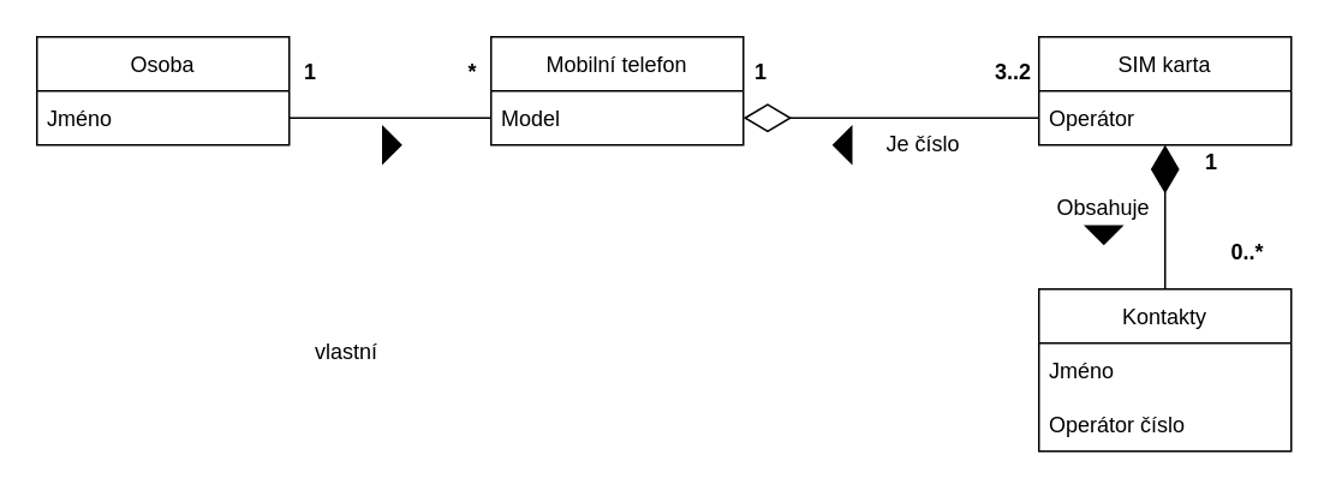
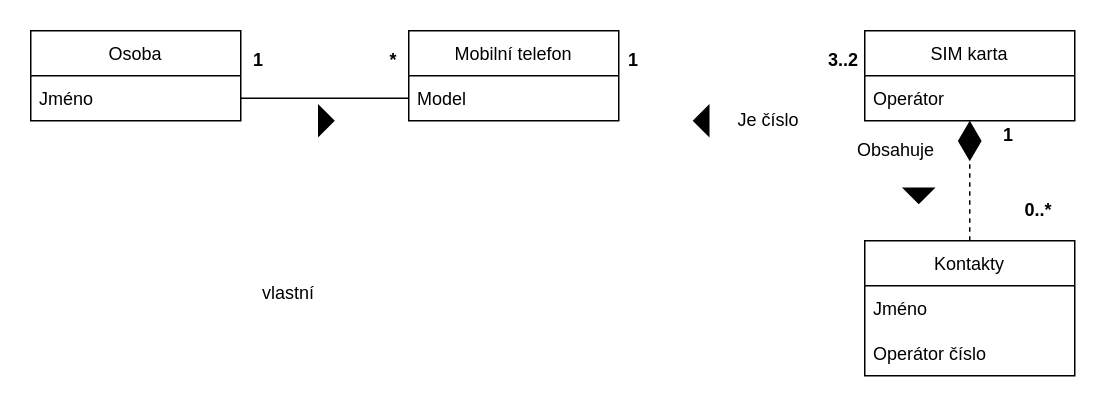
  <mxCell id="0" />
  <mxCell id="1" parent="0" />
  <mxCell id="2" value="Osoba" style="swimlane;fontStyle=0;childLayout=stackLayout;horizontal=1;startSize=30;horizontalStack=0;resizeParent=1;resizeParentMax=0;resizeLast=0;collapsible=1;marginBottom=0;" vertex="1" parent="1"><mxGeometry x="20" y="20" width="140" height="60" as="geometry" /></mxCell>
  <mxCell id="3" value="Jméno" style="text;strokeColor=none;fillColor=none;align=left;verticalAlign=middle;spacingLeft=4;spacingRight=4;overflow=hidden;points=[[0,0.5],[1,0.5]];portConstraint=eastwest;rotatable=0;" vertex="1" parent="2"><mxGeometry y="30" width="140" height="30" as="geometry" /></mxCell>
  <mxCell id="4" value="Mobilní telefon" style="swimlane;fontStyle=0;childLayout=stackLayout;horizontal=1;startSize=30;horizontalStack=0;resizeParent=1;resizeParentMax=0;resizeLast=0;collapsible=1;marginBottom=0;" vertex="1" parent="1"><mxGeometry x="272" y="20" width="140" height="60" as="geometry" /></mxCell>
  <mxCell id="5" value="Model" style="text;strokeColor=none;fillColor=none;align=left;verticalAlign=middle;spacingLeft=4;spacingRight=4;overflow=hidden;points=[[0,0.5],[1,0.5]];portConstraint=eastwest;rotatable=0;" vertex="1" parent="4"><mxGeometry y="30" width="140" height="30" as="geometry" /></mxCell>
  <mxCell id="6" value="SIM karta" style="swimlane;fontStyle=0;childLayout=stackLayout;horizontal=1;startSize=30;horizontalStack=0;resizeParent=1;resizeParentMax=0;resizeLast=0;collapsible=1;marginBottom=0;" vertex="1" parent="1"><mxGeometry x="576" y="20" width="140" height="60" as="geometry" /></mxCell>
  <mxCell id="7" value="Operátor" style="text;strokeColor=none;fillColor=none;align=left;verticalAlign=middle;spacingLeft=4;spacingRight=4;overflow=hidden;points=[[0,0.5],[1,0.5]];portConstraint=eastwest;rotatable=0;" vertex="1" parent="6"><mxGeometry y="30" width="140" height="30" as="geometry" /></mxCell>
  <mxCell id="8" value="Kontakty" style="swimlane;fontStyle=0;childLayout=stackLayout;horizontal=1;startSize=30;horizontalStack=0;resizeParent=1;resizeParentMax=0;resizeLast=0;collapsible=1;marginBottom=0;" vertex="1" parent="1"><mxGeometry x="576" y="160" width="140" height="90" as="geometry" /></mxCell>
  <mxCell id="9" value="Jméno" style="text;strokeColor=none;fillColor=none;align=left;verticalAlign=middle;spacingLeft=4;spacingRight=4;overflow=hidden;points=[[0,0.5],[1,0.5]];portConstraint=eastwest;rotatable=0;" vertex="1" parent="8"><mxGeometry y="30" width="140" height="30" as="geometry" /></mxCell>
  <mxCell id="10" value="Operátor číslo" style="text;strokeColor=none;fillColor=none;align=left;verticalAlign=middle;spacingLeft=4;spacingRight=4;overflow=hidden;points=[[0,0.5],[1,0.5]];portConstraint=eastwest;rotatable=0;" vertex="1" parent="8"><mxGeometry y="60" width="140" height="30" as="geometry" /></mxCell>
  <mxCell id="11" value="" style="endArrow=none;html=1;entryX=0;entryY=0.5;entryDx=0;entryDy=0;exitX=1;exitY=0.5;exitDx=0;exitDy=0;" edge="1" parent="1" source="3" target="5"><mxGeometry width="50" height="50" relative="1" as="geometry"><mxPoint x="252" y="270" as="sourcePoint" /><mxPoint x="302" y="220" as="targetPoint" /></mxGeometry></mxCell>
  <mxCell id="12" value="vlastní" style="text;html=1;strokeColor=none;fillColor=none;align=center;verticalAlign=middle;whiteSpace=wrap;rounded=0;" vertex="1" parent="1"><mxGeometry x="172" y="185" width="40" height="20" as="geometry" /></mxCell>
  <mxCell id="13" value="" style="triangle;whiteSpace=wrap;html=1;fillColor=#000000;" vertex="1" parent="1"><mxGeometry x="212" y="70" width="10" height="20" as="geometry" /></mxCell>
  <mxCell id="14" value="&lt;b&gt;*&lt;/b&gt;" style="text;html=1;strokeColor=none;fillColor=none;align=center;verticalAlign=middle;whiteSpace=wrap;rounded=0;" vertex="1" parent="1"><mxGeometry x="242" y="30" width="40" height="20" as="geometry" /></mxCell>
  <mxCell id="15" value="&lt;b&gt;1&lt;/b&gt;" style="text;html=1;strokeColor=none;fillColor=none;align=center;verticalAlign=middle;whiteSpace=wrap;rounded=0;" vertex="1" parent="1"><mxGeometry x="152" y="30" width="40" height="20" as="geometry" /></mxCell>
- <mxCell id="16" value="" style="endArrow=diamondThin;endFill=0;endSize=24;html=1;exitX=0;exitY=0.5;exitDx=0;exitDy=0;entryX=1;entryY=0.5;entryDx=0;entryDy=0;" edge="1" parent="1" source="7" target="5"><mxGeometry width="160" relative="1" as="geometry"><mxPoint x="252" y="190" as="sourcePoint" /><mxPoint x="412" y="190" as="targetPoint" /></mxGeometry></mxCell>
  <mxCell id="17" value="&lt;b&gt;1&lt;/b&gt;" style="text;html=1;strokeColor=none;fillColor=none;align=center;verticalAlign=middle;whiteSpace=wrap;rounded=0;" vertex="1" parent="1"><mxGeometry x="402" y="30" width="40" height="20" as="geometry" /></mxCell>
  <mxCell id="18" value="&lt;b&gt;3..2&lt;/b&gt;" style="text;html=1;strokeColor=none;fillColor=none;align=center;verticalAlign=middle;whiteSpace=wrap;rounded=0;" vertex="1" parent="1"><mxGeometry x="542" y="30" width="40" height="20" as="geometry" /></mxCell>
  <mxCell id="19" value="" style="triangle;whiteSpace=wrap;html=1;fillColor=#000000;direction=west;" vertex="1" parent="1"><mxGeometry x="462" y="70" width="10" height="20" as="geometry" /></mxCell>
  <mxCell id="20" value="Je číslo" style="text;html=1;strokeColor=none;fillColor=none;align=center;verticalAlign=middle;whiteSpace=wrap;rounded=0;" vertex="1" parent="1"><mxGeometry x="462" y="70" width="100" height="20" as="geometry" /></mxCell>
- <mxCell id="21" value="" style="endArrow=diamondThin;endFill=1;endSize=24;html=1;entryX=0.5;entryY=1;entryDx=0;entryDy=0;entryPerimeter=0;exitX=0.5;exitY=0;exitDx=0;exitDy=0;" edge="1" parent="1" source="8" target="7"><mxGeometry width="160" relative="1" as="geometry"><mxPoint x="412" y="260" as="sourcePoint" /><mxPoint x="572" y="260" as="targetPoint" /></mxGeometry></mxCell>
+ <mxCell id="21" value="" style="endArrow=diamondThin;endFill=1;endSize=24;html=1;entryX=0.5;entryY=1;entryDx=0;entryDy=0;entryPerimeter=0;exitX=0.5;exitY=0;exitDx=0;exitDy=0;dashed=1;" edge="1" parent="1" source="8" target="7"><mxGeometry width="160" relative="1" as="geometry"><mxPoint x="412" y="260" as="sourcePoint" /><mxPoint x="572" y="260" as="targetPoint" /></mxGeometry></mxCell>
  <mxCell id="22" value="&lt;b&gt;0..*&lt;/b&gt;" style="text;html=1;strokeColor=none;fillColor=none;align=center;verticalAlign=middle;whiteSpace=wrap;rounded=0;" vertex="1" parent="1"><mxGeometry x="672" y="130" width="40" height="20" as="geometry" /></mxCell>
  <mxCell id="23" value="&lt;b&gt;1&lt;/b&gt;" style="text;html=1;strokeColor=none;fillColor=none;align=center;verticalAlign=middle;whiteSpace=wrap;rounded=0;" vertex="1" parent="1"><mxGeometry x="652" y="80" width="40" height="20" as="geometry" /></mxCell>
- <mxCell id="24" value="Obsahuje" style="text;html=1;strokeColor=none;fillColor=none;align=center;verticalAlign=middle;whiteSpace=wrap;rounded=0;" vertex="1" parent="1"><mxGeometry x="592" y="105" width="40" height="20" as="geometry" /></mxCell>
+ <mxCell id="24" value="Obsahuje" style="text;html=1;strokeColor=none;fillColor=none;align=center;verticalAlign=middle;whiteSpace=wrap;rounded=0;" vertex="1" parent="1"><mxGeometry x="577" y="90" width="40" height="20" as="geometry" /></mxCell>
  <mxCell id="25" value="" style="triangle;whiteSpace=wrap;html=1;fillColor=#000000;direction=south;" vertex="1" parent="1"><mxGeometry x="602" y="125" width="20" height="10" as="geometry" /></mxCell>
